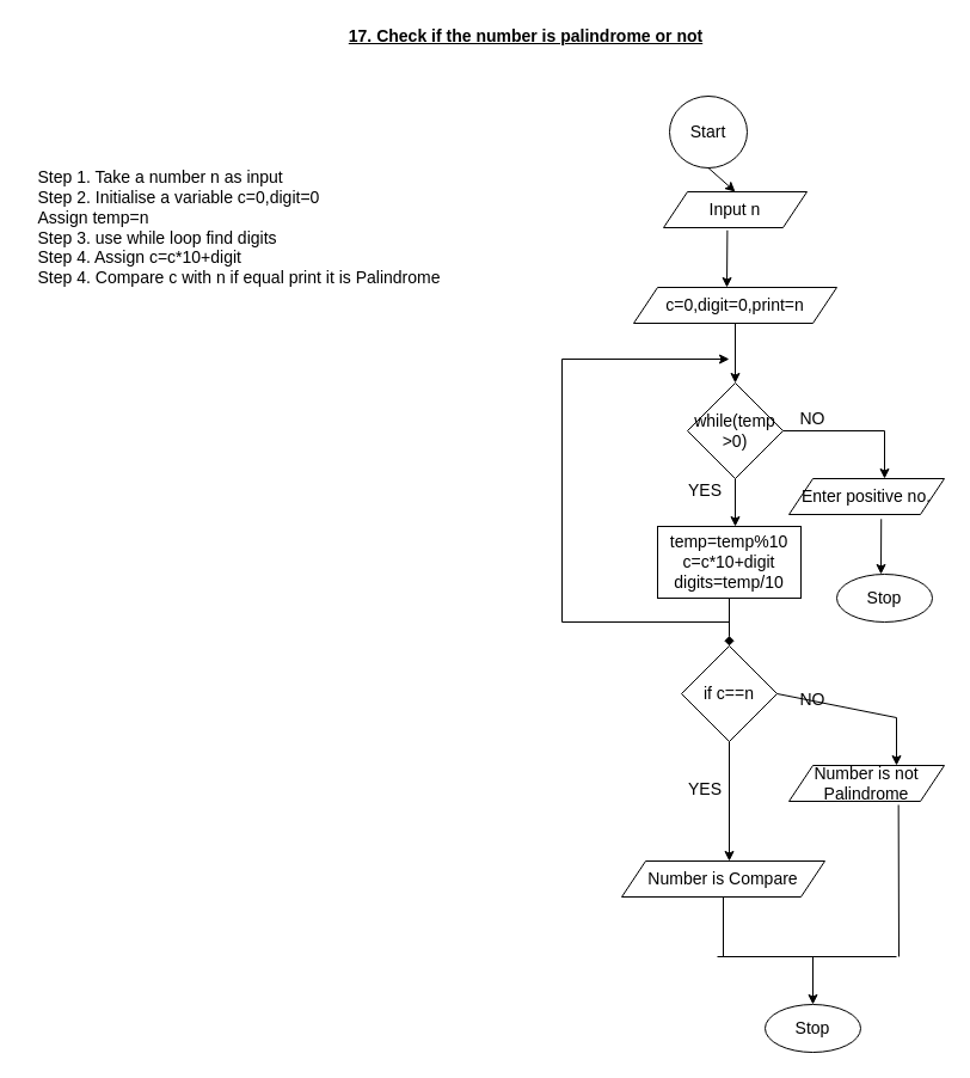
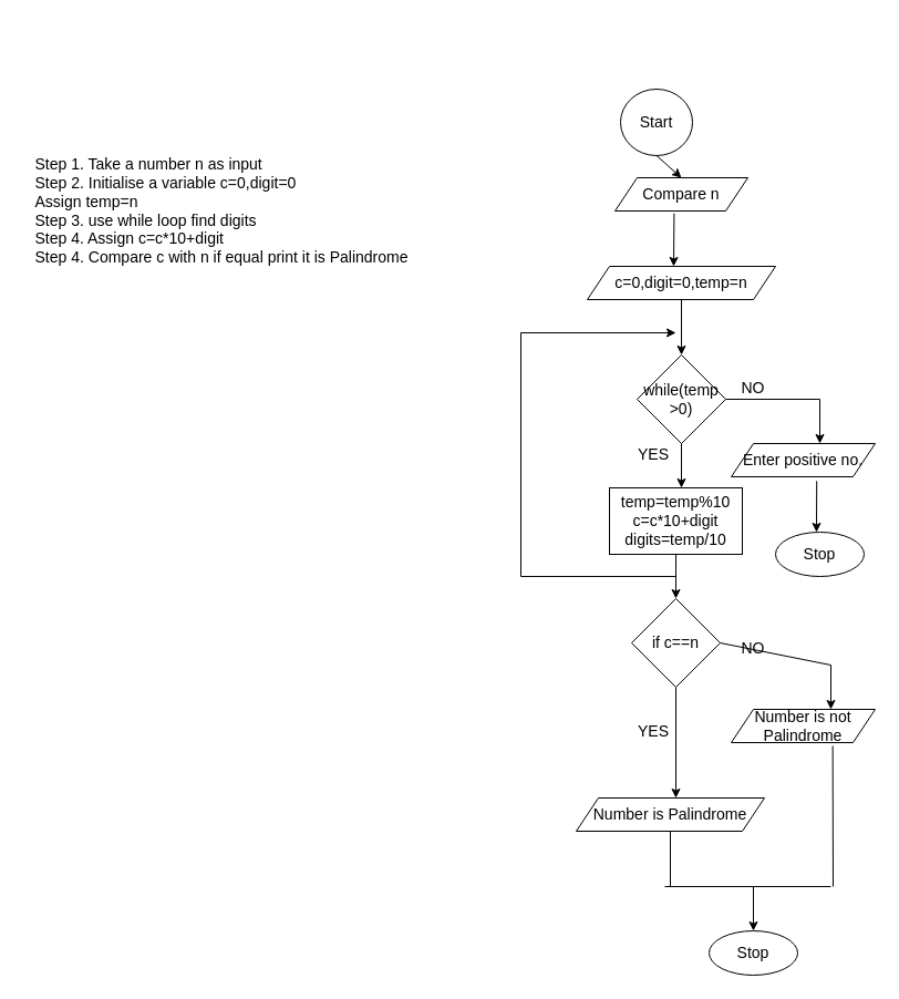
  <mxCell id="0" />
  <mxCell id="1" parent="0" />
- <mxCell id="2" value="&lt;font style=&quot;font-size: 14px&quot;&gt;&lt;b&gt;&lt;u&gt;17. Check if the number is palindrome or not&lt;/u&gt;&lt;/b&gt;&lt;/font&gt;" style="text;html=1;strokeColor=none;fillColor=none;align=center;verticalAlign=middle;whiteSpace=wrap;rounded=0;" vertex="1" parent="1"><mxGeometry x="220" y="20" width="440" height="20" as="geometry" /></mxCell>
  <mxCell id="3" value="&lt;div style=&quot;text-align: left&quot;&gt;&lt;span style=&quot;font-size: 14px&quot;&gt;Step 1. Take a number n as input&lt;/span&gt;&lt;/div&gt;&lt;font style=&quot;font-size: 14px&quot;&gt;&lt;div style=&quot;text-align: left&quot;&gt;&lt;span&gt;Step 2. Initialise a variable c=0,digit=0&lt;/span&gt;&lt;/div&gt;&lt;div style=&quot;text-align: left&quot;&gt;&lt;span&gt;Assign temp=n&lt;/span&gt;&lt;/div&gt;&lt;div style=&quot;text-align: left&quot;&gt;&lt;span&gt;Step 3. use while loop find digits&lt;/span&gt;&lt;/div&gt;&lt;div style=&quot;text-align: left&quot;&gt;&lt;span&gt;Step 4. Assign c=c*10+digit&lt;/span&gt;&lt;/div&gt;&lt;div style=&quot;text-align: left&quot;&gt;&lt;span&gt;Step 4. Compare c with n if equal print it is Palindrome&lt;/span&gt;&lt;/div&gt;&lt;/font&gt;" style="text;html=1;strokeColor=none;fillColor=none;align=center;verticalAlign=middle;whiteSpace=wrap;rounded=0;" vertex="1" parent="1"><mxGeometry x="20" y="130" width="360" height="120" as="geometry" /></mxCell>
  <mxCell id="4" value="&lt;font style=&quot;font-size: 14px&quot;&gt;Start&lt;/font&gt;" style="ellipse;whiteSpace=wrap;html=1;" vertex="1" parent="1"><mxGeometry x="560" y="80" width="65" height="60" as="geometry" /></mxCell>
  <mxCell id="5" value="" style="endArrow=classic;html=1;exitX=0.5;exitY=1;exitDx=0;exitDy=0;" edge="1" parent="1" source="4"><mxGeometry width="50" height="50" relative="1" as="geometry"><mxPoint x="380" y="220" as="sourcePoint" /><mxPoint x="615" y="160" as="targetPoint" /></mxGeometry></mxCell>
- <mxCell id="6" value="&lt;font style=&quot;font-size: 14px&quot;&gt;Input n&lt;/font&gt;" style="shape=parallelogram;perimeter=parallelogramPerimeter;whiteSpace=wrap;html=1;fixedSize=1;" vertex="1" parent="1"><mxGeometry x="555" y="160" width="120" height="30" as="geometry" /></mxCell>
- <mxCell id="7" value="&lt;font style=&quot;font-size: 14px&quot;&gt;c=0,digit=0,print=n&lt;/font&gt;" style="shape=parallelogram;perimeter=parallelogramPerimeter;whiteSpace=wrap;html=1;fixedSize=1;" vertex="1" parent="1"><mxGeometry x="530" y="240" width="170" height="30" as="geometry" /></mxCell>
+ <mxCell id="6" value="&lt;font style=&quot;font-size: 14px&quot;&gt;Compare n&lt;/font&gt;" style="shape=parallelogram;perimeter=parallelogramPerimeter;whiteSpace=wrap;html=1;fixedSize=1;" vertex="1" parent="1"><mxGeometry x="555" y="160" width="120" height="30" as="geometry" /></mxCell>
+ <mxCell id="7" value="&lt;font style=&quot;font-size: 14px&quot;&gt;c=0,digit=0,temp=n&lt;/font&gt;" style="shape=parallelogram;perimeter=parallelogramPerimeter;whiteSpace=wrap;html=1;fixedSize=1;" vertex="1" parent="1"><mxGeometry x="530" y="240" width="170" height="30" as="geometry" /></mxCell>
  <mxCell id="8" value="" style="endArrow=classic;html=1;exitX=0.445;exitY=1.073;exitDx=0;exitDy=0;exitPerimeter=0;" edge="1" parent="1" source="6"><mxGeometry width="50" height="50" relative="1" as="geometry"><mxPoint x="380" y="220" as="sourcePoint" /><mxPoint x="608" y="240" as="targetPoint" /></mxGeometry></mxCell>
  <mxCell id="9" value="" style="endArrow=classic;html=1;exitX=0.5;exitY=1;exitDx=0;exitDy=0;" edge="1" parent="1" source="7"><mxGeometry width="50" height="50" relative="1" as="geometry"><mxPoint x="380" y="220" as="sourcePoint" /><mxPoint x="615" y="320" as="targetPoint" /></mxGeometry></mxCell>
  <mxCell id="10" value="&lt;font style=&quot;font-size: 14px&quot;&gt;while(temp&lt;br&gt;&amp;gt;0)&lt;/font&gt;" style="rhombus;whiteSpace=wrap;html=1;" vertex="1" parent="1"><mxGeometry x="575" y="320" width="80" height="80" as="geometry" /></mxCell>
  <mxCell id="11" value="" style="endArrow=classic;html=1;exitX=0.5;exitY=1;exitDx=0;exitDy=0;" edge="1" parent="1" source="10"><mxGeometry width="50" height="50" relative="1" as="geometry"><mxPoint x="380" y="420" as="sourcePoint" /><mxPoint x="615" y="440" as="targetPoint" /></mxGeometry></mxCell>
  <mxCell id="12" value="&lt;font style=&quot;font-size: 14px&quot;&gt;temp=temp%10&lt;br&gt;c=c*10+digit&lt;br&gt;digits=temp/10&lt;/font&gt;" style="rounded=0;whiteSpace=wrap;html=1;" vertex="1" parent="1"><mxGeometry x="550" y="440" width="120" height="60" as="geometry" /></mxCell>
- <mxCell id="13" value="" style="endArrow=diamond;html=1;exitX=0.5;exitY=1;exitDx=0;exitDy=0;entryX=0.5;entryY=0;entryDx=0;entryDy=0;" edge="1" parent="1" source="12" target="17"><mxGeometry width="50" height="50" relative="1" as="geometry"><mxPoint x="380" y="500" as="sourcePoint" /><mxPoint x="610" y="550" as="targetPoint" /></mxGeometry></mxCell>
+ <mxCell id="13" value="" style="endArrow=classic;html=1;exitX=0.5;exitY=1;exitDx=0;exitDy=0;entryX=0.5;entryY=0;entryDx=0;entryDy=0;" edge="1" parent="1" source="12" target="17"><mxGeometry width="50" height="50" relative="1" as="geometry"><mxPoint x="380" y="500" as="sourcePoint" /><mxPoint x="610" y="550" as="targetPoint" /></mxGeometry></mxCell>
  <mxCell id="14" value="" style="endArrow=none;html=1;" edge="1" parent="1"><mxGeometry width="50" height="50" relative="1" as="geometry"><mxPoint x="610" y="520" as="sourcePoint" /><mxPoint x="470" y="520" as="targetPoint" /></mxGeometry></mxCell>
  <mxCell id="15" value="" style="endArrow=none;html=1;" edge="1" parent="1"><mxGeometry width="50" height="50" relative="1" as="geometry"><mxPoint x="470" y="520" as="sourcePoint" /><mxPoint x="470" y="300" as="targetPoint" /></mxGeometry></mxCell>
  <mxCell id="16" value="" style="endArrow=classic;html=1;" edge="1" parent="1"><mxGeometry width="50" height="50" relative="1" as="geometry"><mxPoint x="470" y="300" as="sourcePoint" /><mxPoint x="610" y="300" as="targetPoint" /></mxGeometry></mxCell>
  <mxCell id="17" value="&lt;font style=&quot;font-size: 14px&quot;&gt;if c==n&lt;/font&gt;" style="rhombus;whiteSpace=wrap;html=1;" vertex="1" parent="1"><mxGeometry x="570" y="540" width="80" height="80" as="geometry" /></mxCell>
  <mxCell id="18" value="" style="endArrow=classic;html=1;exitX=0.5;exitY=1;exitDx=0;exitDy=0;" edge="1" parent="1" source="17"><mxGeometry width="50" height="50" relative="1" as="geometry"><mxPoint x="380" y="490" as="sourcePoint" /><mxPoint x="610" y="720" as="targetPoint" /></mxGeometry></mxCell>
- <mxCell id="19" value="&lt;font style=&quot;font-size: 14px&quot;&gt;Number is Compare&lt;/font&gt;" style="shape=parallelogram;perimeter=parallelogramPerimeter;whiteSpace=wrap;html=1;fixedSize=1;" vertex="1" parent="1"><mxGeometry x="520" y="720" width="170" height="30" as="geometry" /></mxCell>
+ <mxCell id="19" value="&lt;font style=&quot;font-size: 14px&quot;&gt;Number is Palindrome&lt;/font&gt;" style="shape=parallelogram;perimeter=parallelogramPerimeter;whiteSpace=wrap;html=1;fixedSize=1;" vertex="1" parent="1"><mxGeometry x="520" y="720" width="170" height="30" as="geometry" /></mxCell>
  <mxCell id="20" value="" style="endArrow=none;html=1;exitX=1;exitY=0.5;exitDx=0;exitDy=0;" edge="1" parent="1" source="17"><mxGeometry width="50" height="50" relative="1" as="geometry"><mxPoint x="380" y="590" as="sourcePoint" /><mxPoint x="750" y="600" as="targetPoint" /></mxGeometry></mxCell>
  <mxCell id="21" value="" style="endArrow=classic;html=1;" edge="1" parent="1"><mxGeometry width="50" height="50" relative="1" as="geometry"><mxPoint x="750" y="600" as="sourcePoint" /><mxPoint x="750" y="640" as="targetPoint" /></mxGeometry></mxCell>
  <mxCell id="22" value="&lt;font style=&quot;font-size: 14px&quot;&gt;Number is not Palindrome&lt;/font&gt;" style="shape=parallelogram;perimeter=parallelogramPerimeter;whiteSpace=wrap;html=1;fixedSize=1;" vertex="1" parent="1"><mxGeometry x="660" y="640" width="130" height="30" as="geometry" /></mxCell>
  <mxCell id="23" value="&lt;font style=&quot;font-size: 14px&quot;&gt;NO&lt;/font&gt;" style="text;html=1;strokeColor=none;fillColor=none;align=center;verticalAlign=middle;whiteSpace=wrap;rounded=0;" vertex="1" parent="1"><mxGeometry x="660" y="575" width="40" height="20" as="geometry" /></mxCell>
  <mxCell id="24" value="&lt;font style=&quot;font-size: 14px&quot;&gt;YES&lt;/font&gt;" style="text;html=1;strokeColor=none;fillColor=none;align=center;verticalAlign=middle;whiteSpace=wrap;rounded=0;" vertex="1" parent="1"><mxGeometry x="570" y="650" width="40" height="20" as="geometry" /></mxCell>
  <mxCell id="25" value="" style="endArrow=none;html=1;exitX=1;exitY=0.5;exitDx=0;exitDy=0;" edge="1" parent="1" source="10"><mxGeometry width="50" height="50" relative="1" as="geometry"><mxPoint x="380" y="380" as="sourcePoint" /><mxPoint x="740" y="360" as="targetPoint" /></mxGeometry></mxCell>
  <mxCell id="26" value="" style="endArrow=classic;html=1;" edge="1" parent="1"><mxGeometry width="50" height="50" relative="1" as="geometry"><mxPoint x="740" y="360" as="sourcePoint" /><mxPoint x="740" y="400" as="targetPoint" /></mxGeometry></mxCell>
  <mxCell id="27" value="&lt;font style=&quot;font-size: 14px&quot;&gt;Enter positive no.&lt;/font&gt;" style="shape=parallelogram;perimeter=parallelogramPerimeter;whiteSpace=wrap;html=1;fixedSize=1;" vertex="1" parent="1"><mxGeometry x="660" y="400" width="130" height="30" as="geometry" /></mxCell>
  <mxCell id="28" value="&lt;font style=&quot;font-size: 14px&quot;&gt;NO&lt;/font&gt;" style="text;html=1;strokeColor=none;fillColor=none;align=center;verticalAlign=middle;whiteSpace=wrap;rounded=0;" vertex="1" parent="1"><mxGeometry x="660" y="340" width="40" height="20" as="geometry" /></mxCell>
  <mxCell id="29" value="&lt;font style=&quot;font-size: 14px&quot;&gt;YES&lt;/font&gt;" style="text;html=1;strokeColor=none;fillColor=none;align=center;verticalAlign=middle;whiteSpace=wrap;rounded=0;" vertex="1" parent="1"><mxGeometry x="570" y="400" width="40" height="20" as="geometry" /></mxCell>
  <mxCell id="30" value="" style="endArrow=none;html=1;exitX=0.705;exitY=1.1;exitDx=0;exitDy=0;exitPerimeter=0;" edge="1" parent="1" source="22"><mxGeometry width="50" height="50" relative="1" as="geometry"><mxPoint x="380" y="670" as="sourcePoint" /><mxPoint x="752" y="800" as="targetPoint" /></mxGeometry></mxCell>
  <mxCell id="31" value="" style="endArrow=none;html=1;exitX=0.5;exitY=1;exitDx=0;exitDy=0;" edge="1" parent="1" source="19"><mxGeometry width="50" height="50" relative="1" as="geometry"><mxPoint x="380" y="670" as="sourcePoint" /><mxPoint x="605" y="800" as="targetPoint" /></mxGeometry></mxCell>
  <mxCell id="32" value="" style="endArrow=none;html=1;" edge="1" parent="1"><mxGeometry width="50" height="50" relative="1" as="geometry"><mxPoint x="600" y="800" as="sourcePoint" /><mxPoint x="750" y="800" as="targetPoint" /></mxGeometry></mxCell>
  <mxCell id="33" value="" style="endArrow=classic;html=1;" edge="1" parent="1"><mxGeometry width="50" height="50" relative="1" as="geometry"><mxPoint x="680" y="800" as="sourcePoint" /><mxPoint x="680" y="840" as="targetPoint" /></mxGeometry></mxCell>
  <mxCell id="34" value="&lt;font style=&quot;font-size: 14px&quot;&gt;Stop&lt;/font&gt;" style="ellipse;whiteSpace=wrap;html=1;" vertex="1" parent="1"><mxGeometry x="640" y="840" width="80" height="40" as="geometry" /></mxCell>
  <mxCell id="35" value="" style="endArrow=classic;html=1;exitX=0.594;exitY=1.127;exitDx=0;exitDy=0;exitPerimeter=0;" edge="1" parent="1" source="27"><mxGeometry width="50" height="50" relative="1" as="geometry"><mxPoint x="380" y="570" as="sourcePoint" /><mxPoint x="737" y="480" as="targetPoint" /></mxGeometry></mxCell>
  <mxCell id="36" value="&lt;font style=&quot;font-size: 14px&quot;&gt;Stop&lt;/font&gt;" style="ellipse;whiteSpace=wrap;html=1;" vertex="1" parent="1"><mxGeometry x="700" y="480" width="80" height="40" as="geometry" /></mxCell>
